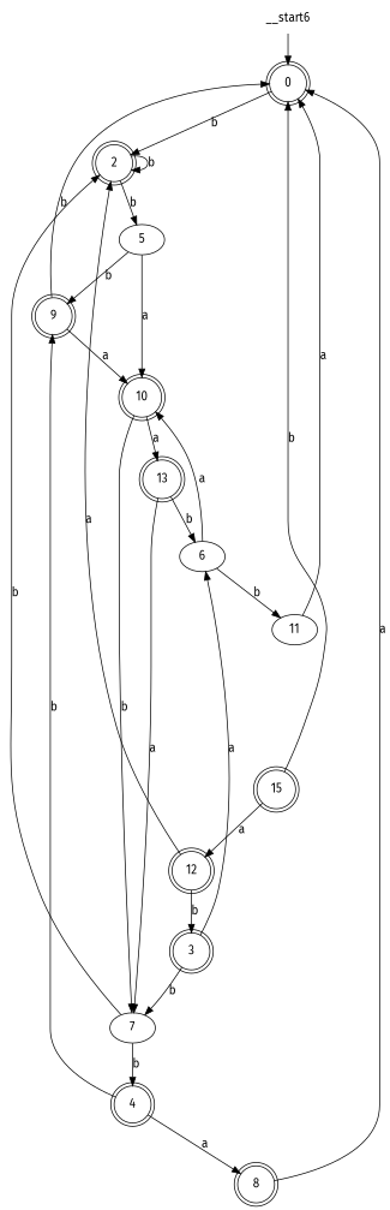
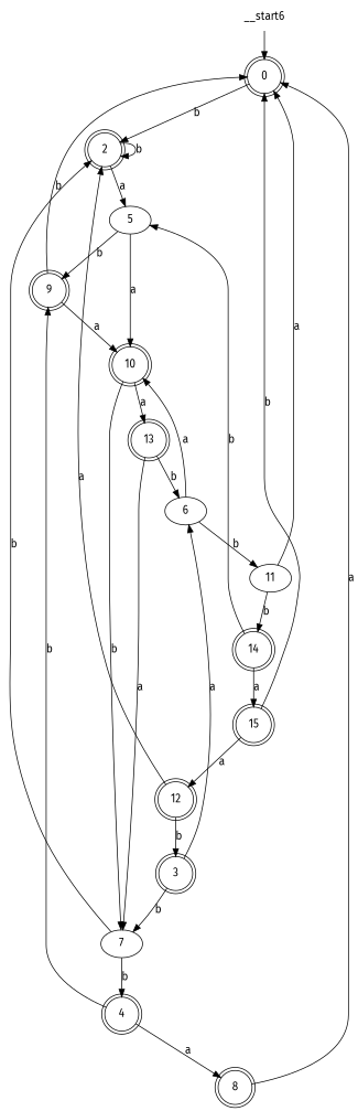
  digraph {
    fontname="Fira Sans"
    node [fontname="Fira Sans" shape=doublecircle]
    edge [fontname="Fira Sans"]
    n1 [label=__start6 shape=none]
    0
    2
    5 [shape=""]
    6 [shape=""]
    3
    7 [shape=""]
    4
    8
    9
    10
    11 [shape=""]
    13
+   14
    12
    15
    n1 -> 0
    0 -> 2 [label=b]
    2 -> 2 [label=b]
-   2 -> 5 [label=b]
+   2 -> 5 [label=a]
    5 -> 9 [label=b]
    5 -> 10 [label=a]
    6 -> 10 [label=a]
    6 -> 11 [label=b]
    3 -> 6 [label=a]
    3 -> 7 [label=b]
    7 -> 2 [label=b]
    7 -> 4 [label=b]
    4 -> 8 [label=a]
    4 -> 9 [label=b]
    8 -> 0 [label=a]
    9 -> 0 [label=b]
    9 -> 10 [label=a]
    10 -> 7 [label=b]
    10 -> 13 [label=a]
    11 -> 0 [label=a]
+   11 -> 14 [label=b]
    13 -> 6 [label=b]
    13 -> 7 [label=a]
+   14 -> 5 [label=b]
+   14 -> 15 [label=a]
    12 -> 2 [label=a]
    12 -> 3 [label=b]
    15 -> 0 [label=b]
    15 -> 12 [label=a]
  }
